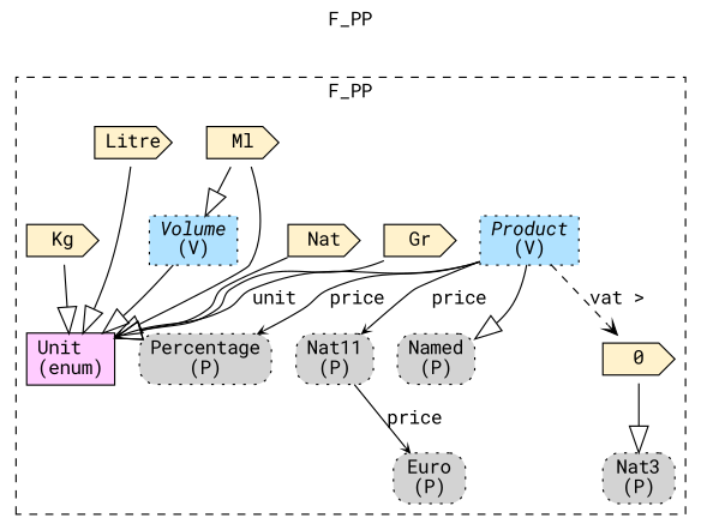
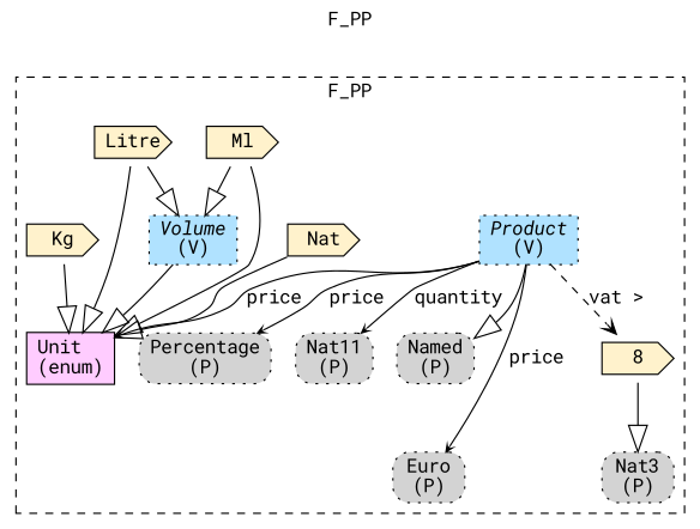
  digraph {
    fontname="Roboto Mono"
    label=F_PP
    labelfontsize=12
    labelloc=tl
    node [fillcolor="#FFF2CC" fontname="Roboto Mono" shape=cds style=filled]
    edge [arrowhead=onormal arrowsize=2.0 fontname="Roboto Mono"]
    n1 [fillcolor=lightskyblue1 label=<{<I>Product</I><br/>(V)}> shape=record style="filled,dotted"]
    n2 [fillcolor=lightgray label=<Percentage<br/>(P)> shape=box style="rounded,filled,dotted"]
    n3 [fillcolor="#FFCCFF" label="Unit\l(enum)" shape=record]
    n4 [fillcolor=lightgray label=<Euro<br/>(P)> shape=box style="rounded,filled,dotted"]
    n5 [fillcolor=lightgray label=<Named<br/>(P)> shape=box style="rounded,filled,dotted"]
    n6 [fillcolor=lightgray label=<Nat11<br/>(P)> shape=box style="rounded,filled,dotted"]
-   n7 [label=0]
+   n7 [label=8]
    n8 [label=Kg]
-   n9 [label=Gr]
    n10 [label=Nat]
    n11 [label=Ml]
    n12 [fillcolor=lightskyblue1 label=<{<I>Volume</I><br/>(V)}> shape=record style="filled,dotted"]
    n13 [label=Litre]
    n14 [fillcolor=lightgray label=<Nat3<br/>(P)> shape=box style="rounded,filled,dotted"]
    subgraph cluster_1 {
      style=dashed
      n1
      n2
      n3
      n4
      n5
      n6
      n7
      n8
-     n9
      n10
      n11
      n12
      n13
      n14
    }
    n1 -> n2 [arrowhead=vee arrowsize=.5 label=price]
-   n1 -> n3 [arrowhead=vee arrowsize=.5 label=unit]
-   n6 -> n4 [arrowhead=vee arrowsize=.5 label=price]
+   n1 -> n3 [arrowhead=vee arrowsize=.5 label=price]
+   n1 -> n4 [arrowhead=vee arrowsize=.5 label=price]
    n1 -> n5
-   n1 -> n6 [arrowhead=vee arrowsize=.5 label=price]
+   n1 -> n6 [arrowhead=vee arrowsize=.5 label=quantity]
    n1 -> n7 [arrowhead=vee label="vat >" style=dashed arrowsize=""]
    n7 -> n14
    n8 -> n3
-   n9 -> n3
    n10 -> n3
    n11 -> n3
    n11 -> n12
    n12 -> n3
    n13 -> n3
+   n13 -> n12
  }
